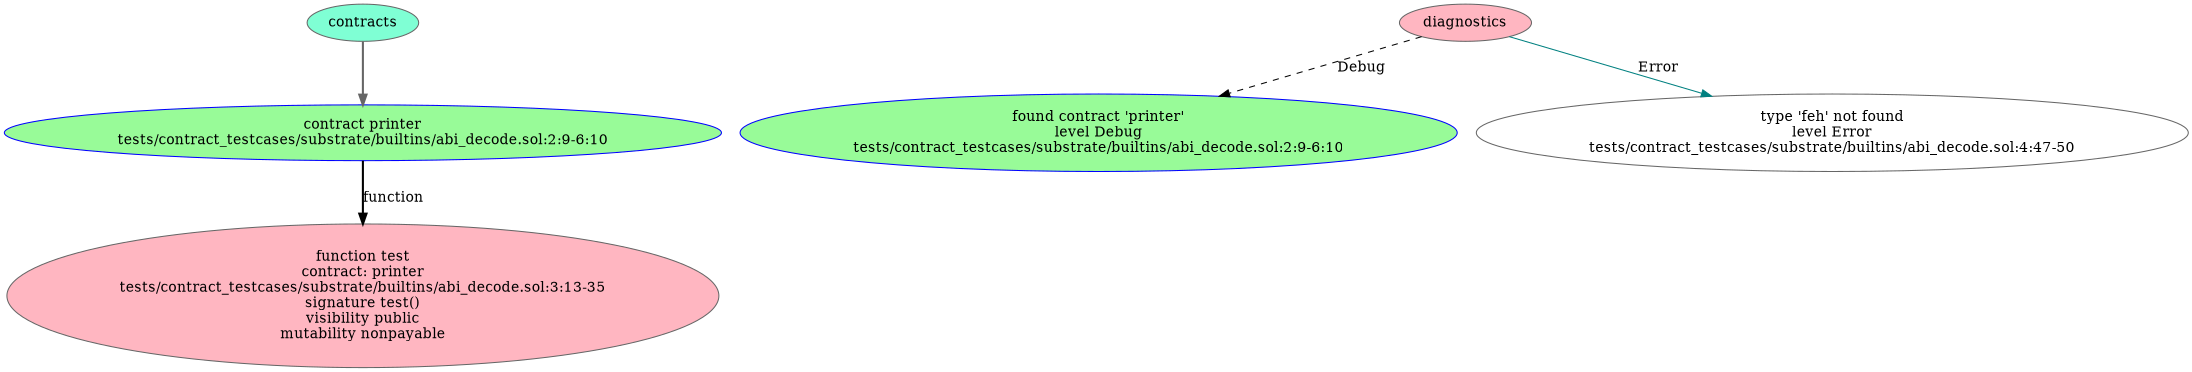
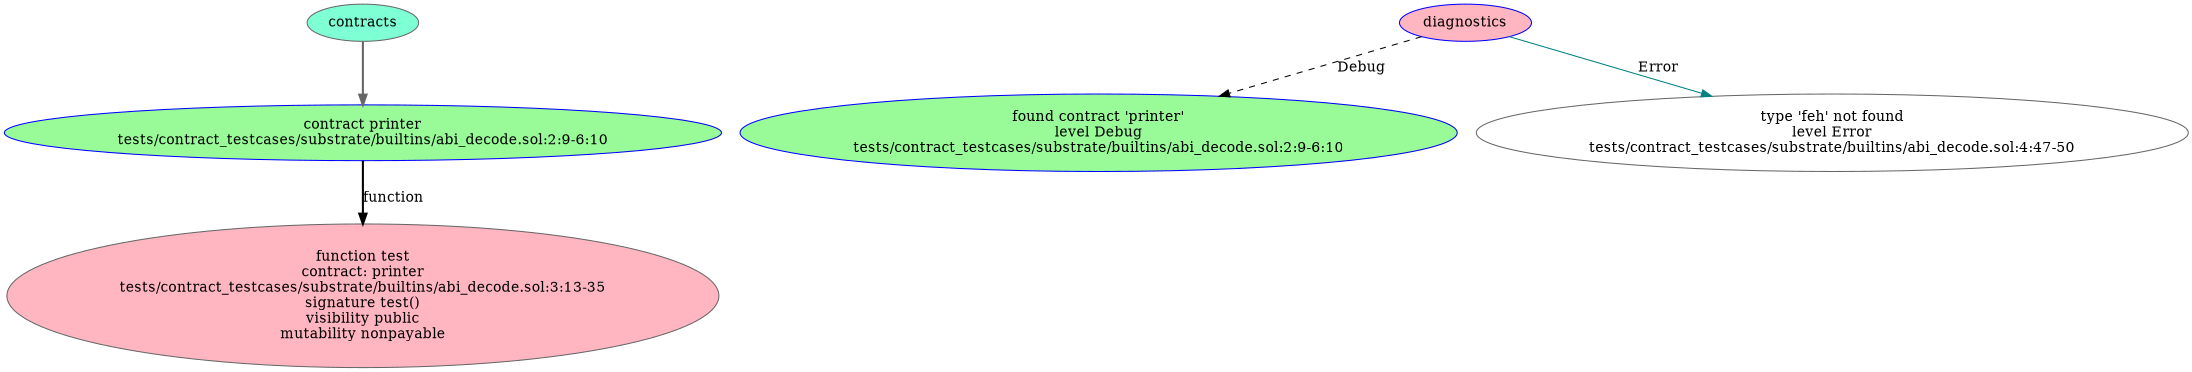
  strict digraph {
    node [style=filled fillcolor=palegreen color=gray40]
    edge [color=black style=bold]
    n1 [label="contract printer\ntests/contract_testcases/substrate/builtins/abi_decode.sol:2:9-6:10" color=blue]
    n2 [label="function test\ncontract: printer\ntests/contract_testcases/substrate/builtins/abi_decode.sol:3:13-35\nsignature test()\nvisibility public\nmutability nonpayable" fillcolor=lightpink]
    n3 [label="found contract 'printer'\nlevel Debug\ntests/contract_testcases/substrate/builtins/abi_decode.sol:2:9-6:10" color=blue]
    n4 [label="type 'feh' not found\nlevel Error\ntests/contract_testcases/substrate/builtins/abi_decode.sol:4:47-50" fillcolor=white]
    contracts [fillcolor=aquamarine]
-   diagnostics [fillcolor=lightpink]
+   diagnostics [fillcolor=lightpink color=blue]
    n1 -> n2 [label=function]
    contracts -> n1 [color=gray40]
    diagnostics -> n3 [label=Debug style=dashed]
    diagnostics -> n4 [label=Error color=teal style=solid]
  }
